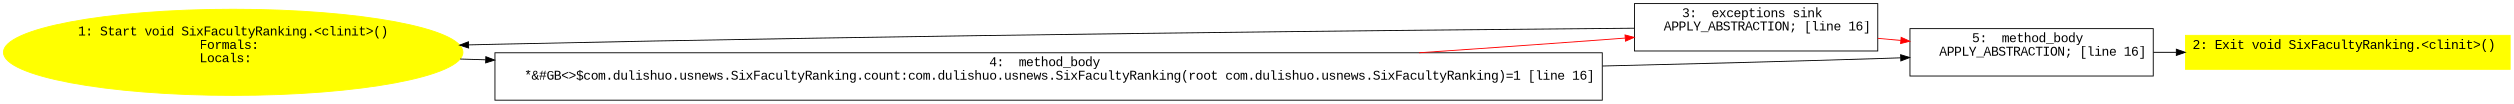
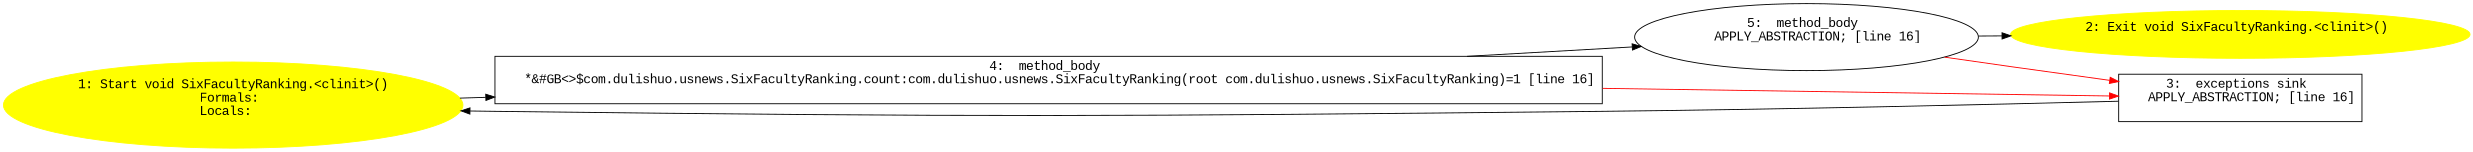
  digraph {
    fontname="Liberation Mono"
    rankdir=LR
    node [fontname="Liberation Mono" shape=box]
    edge [fontname="Liberation Mono"]
    n1 [color=yellow label="1: Start void SixFacultyRanking.<clinit>()\nFormals: \nLocals:  \n  " style=filled shape=""]
    n2 [label="4:  method_body \n   *&#GB<>$com.dulishuo.usnews.SixFacultyRanking.count:com.dulishuo.usnews.SixFacultyRanking(root com.dulishuo.usnews.SixFacultyRanking)=1 [line 16]\n "]
    n3 [label="3:  exceptions sink \n   APPLY_ABSTRACTION; [line 16]\n "]
-   n4 [label="5:  method_body \n   APPLY_ABSTRACTION; [line 16]\n "]
-   n5 [color=yellow label="2: Exit void SixFacultyRanking.<clinit>() \n  " style=filled]
+   n4 [label="5:  method_body \n   APPLY_ABSTRACTION; [line 16]\n " shape=ellipse]
+   n5 [color=yellow label="2: Exit void SixFacultyRanking.<clinit>() \n  " style=filled shape=""]
    n1 -> n2
    n2 -> n3 [color=red]
    n2 -> n4
    n3 -> n1
-   n3 -> n4 [color=red]
+   n4 -> n3 [color=red]
    n4 -> n5
  }
